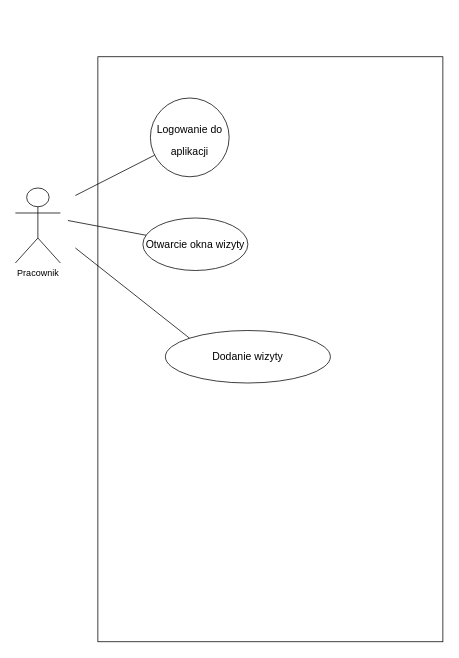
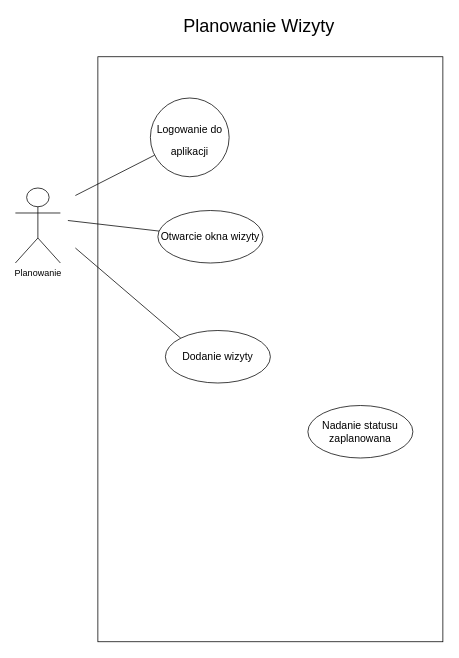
  <mxCell id="0" />
  <mxCell id="1" parent="0" />
  <mxCell id="2" value="" style="rounded=0;whiteSpace=wrap;html=1;" vertex="1" parent="1"><mxGeometry x="130" y="75" width="460" height="780" as="geometry" /></mxCell>
- <mxCell id="3" value="Pracownik" style="shape=umlActor;verticalLabelPosition=bottom;verticalAlign=top;html=1;outlineConnect=0;" vertex="1" parent="1"><mxGeometry x="20" y="250" width="60" height="100" as="geometry" /></mxCell>
+ <mxCell id="3" value="Planowanie" style="shape=umlActor;verticalLabelPosition=bottom;verticalAlign=top;html=1;outlineConnect=0;" vertex="1" parent="1"><mxGeometry x="20" y="250" width="60" height="100" as="geometry" /></mxCell>
+ <mxCell id="4" value="&lt;font style=&quot;font-size: 24px;&quot;&gt;Planowanie Wizyty&lt;/font&gt;" style="text;html=1;strokeColor=none;fillColor=none;align=center;verticalAlign=middle;whiteSpace=wrap;rounded=0;" vertex="1" parent="1"><mxGeometry x="180" y="20" width="330" height="30" as="geometry" /></mxCell>
  <mxCell id="5" value="&lt;font style=&quot;font-size: 14px;&quot;&gt;Logowanie do aplikacji&lt;/font&gt;" style="ellipse;whiteSpace=wrap;html=1;fontSize=24;" vertex="1" parent="1"><mxGeometry x="200" y="130" width="105" height="105" as="geometry" /></mxCell>
- <mxCell id="6" value="Otwarcie okna wizyty" style="ellipse;whiteSpace=wrap;html=1;fontSize=14;" vertex="1" parent="1"><mxGeometry x="190" y="290" width="140" height="70" as="geometry" /></mxCell>
- <mxCell id="7" value="Dodanie wizyty" style="ellipse;whiteSpace=wrap;html=1;fontSize=14;" vertex="1" parent="1"><mxGeometry x="220" y="440" width="220" height="70" as="geometry" /></mxCell>
+ <mxCell id="6" value="Otwarcie okna wizyty" style="ellipse;whiteSpace=wrap;html=1;fontSize=14;" vertex="1" parent="1"><mxGeometry x="210" y="280" width="140" height="70" as="geometry" /></mxCell>
+ <mxCell id="7" value="Dodanie wizyty" style="ellipse;whiteSpace=wrap;html=1;fontSize=14;" vertex="1" parent="1"><mxGeometry x="220" y="440" width="140" height="70" as="geometry" /></mxCell>
+ <mxCell id="8" value="Nadanie statusu zaplanowana" style="ellipse;whiteSpace=wrap;html=1;fontSize=14;" vertex="1" parent="1"><mxGeometry x="410" y="540" width="140" height="70" as="geometry" /></mxCell>
  <mxCell id="9" value="" style="endArrow=none;html=1;rounded=0;fontSize=14;" edge="1" parent="1" target="5"><mxGeometry width="50" height="50" relative="1" as="geometry"><mxPoint x="100" y="260" as="sourcePoint" /><mxPoint x="210" y="180" as="targetPoint" /></mxGeometry></mxCell>
  <mxCell id="10" value="" style="endArrow=none;html=1;rounded=0;fontSize=14;exitX=1;exitY=0.333;exitDx=0;exitDy=0;exitPerimeter=0;" edge="1" parent="1" target="6"><mxGeometry width="50" height="50" relative="1" as="geometry"><mxPoint x="90" y="293.333" as="sourcePoint" /><mxPoint x="236.103" y="202.263" as="targetPoint" /></mxGeometry></mxCell>
  <mxCell id="11" value="" style="endArrow=none;html=1;rounded=0;fontSize=14;entryX=0;entryY=0;entryDx=0;entryDy=0;" edge="1" parent="1" target="7"><mxGeometry width="50" height="50" relative="1" as="geometry"><mxPoint x="100" y="330" as="sourcePoint" /><mxPoint x="246.103" y="212.263" as="targetPoint" /></mxGeometry></mxCell>
